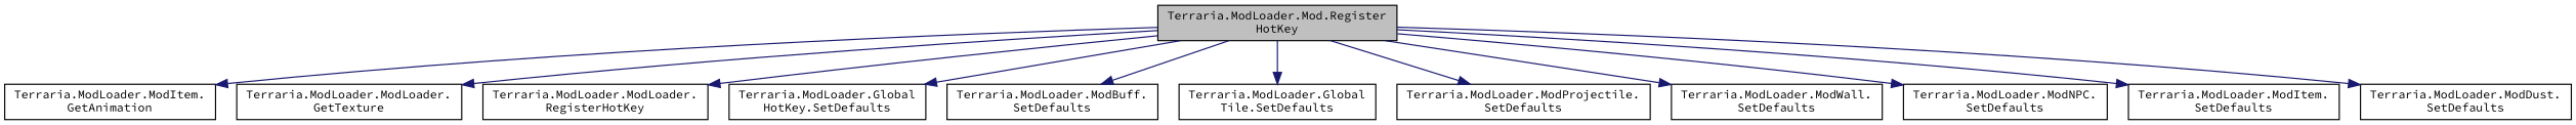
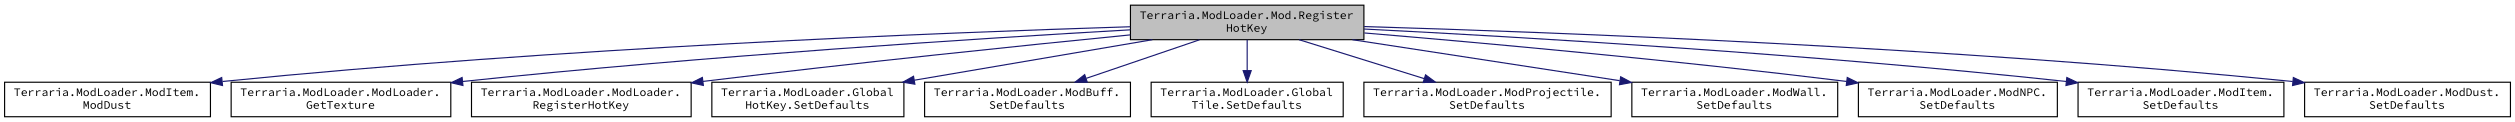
  digraph {
    fontname="Source Code Pro"
    rankdir=TB
    node [color=black fillcolor=white fontname="Source Code Pro" fontsize=10 shape=record style=filled]
    edge [color=midnightblue fontname="Source Code Pro" fontsize=10 labelfontname=Helvetica labelfontsize=10 style=solid]
    n1 [fillcolor=grey75 fontcolor=black height=0.2 label="Terraria.ModLoader.Mod.Register\lHotKey" width=0.4]
-   n2 [height=0.2 label="Terraria.ModLoader.ModItem.\lGetAnimation" width=0.4]
+   n2 [height=0.2 label="Terraria.ModLoader.ModItem.\lModDust" width=0.4]
    n3 [height=0.2 label="Terraria.ModLoader.ModLoader.\lGetTexture" width=0.4]
    n4 [height=0.2 label="Terraria.ModLoader.ModLoader.\lRegisterHotKey" width=0.4]
    n5 [height=0.2 label="Terraria.ModLoader.Global\lHotKey.SetDefaults" width=0.4]
    n6 [height=0.2 label="Terraria.ModLoader.ModBuff.\lSetDefaults" width=0.4]
    n7 [height=0.2 label="Terraria.ModLoader.Global\lTile.SetDefaults" width=0.4]
    n8 [height=0.2 label="Terraria.ModLoader.ModProjectile.\lSetDefaults" width=0.4]
    n9 [height=0.2 label="Terraria.ModLoader.ModWall.\lSetDefaults" width=0.4]
    n10 [height=0.2 label="Terraria.ModLoader.ModNPC.\lSetDefaults" width=0.4]
    n11 [height=0.2 label="Terraria.ModLoader.ModItem.\lSetDefaults" width=0.4]
    n12 [height=0.2 label="Terraria.ModLoader.ModDust.\lSetDefaults" width=0.4]
    n1 -> n2
    n1 -> n3
    n1 -> n4
    n1 -> n5
    n1 -> n6
    n1 -> n7
    n1 -> n8
    n1 -> n9
    n1 -> n10
    n1 -> n11
    n1 -> n12
  }
